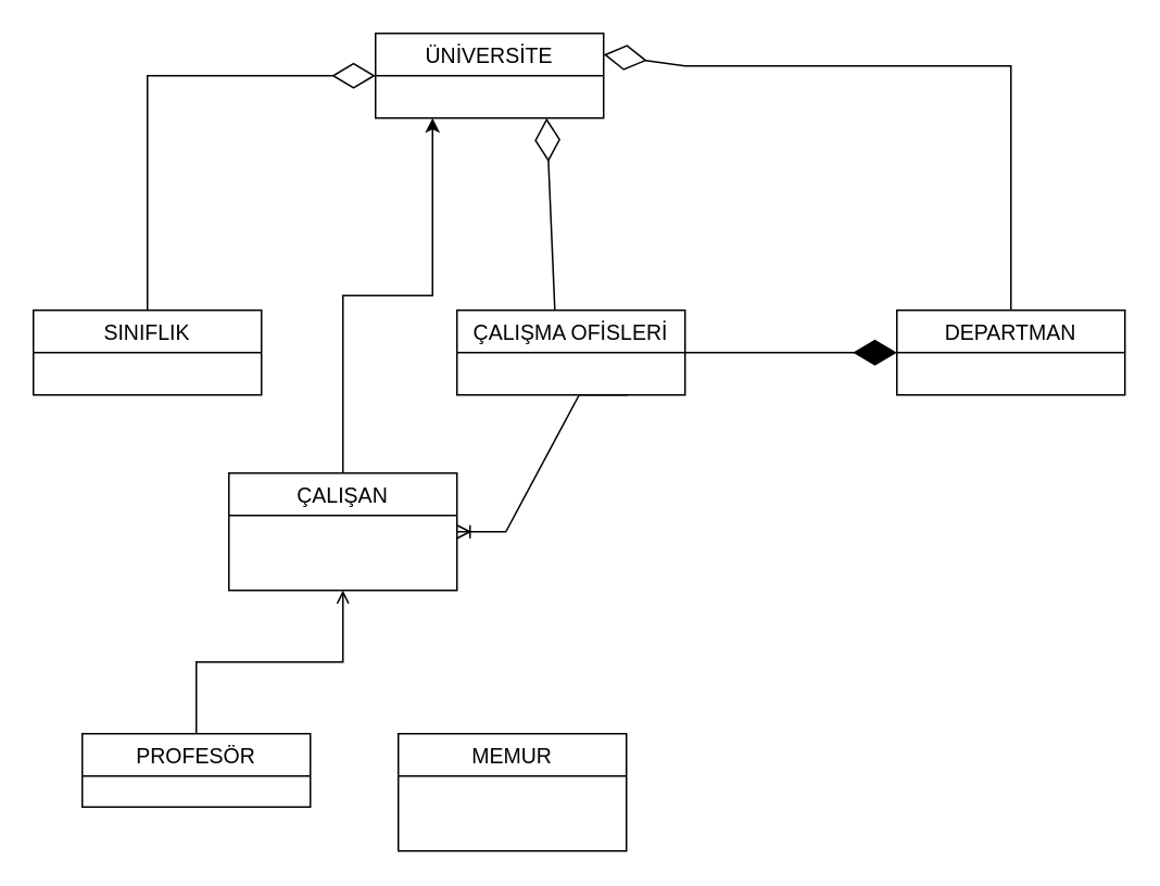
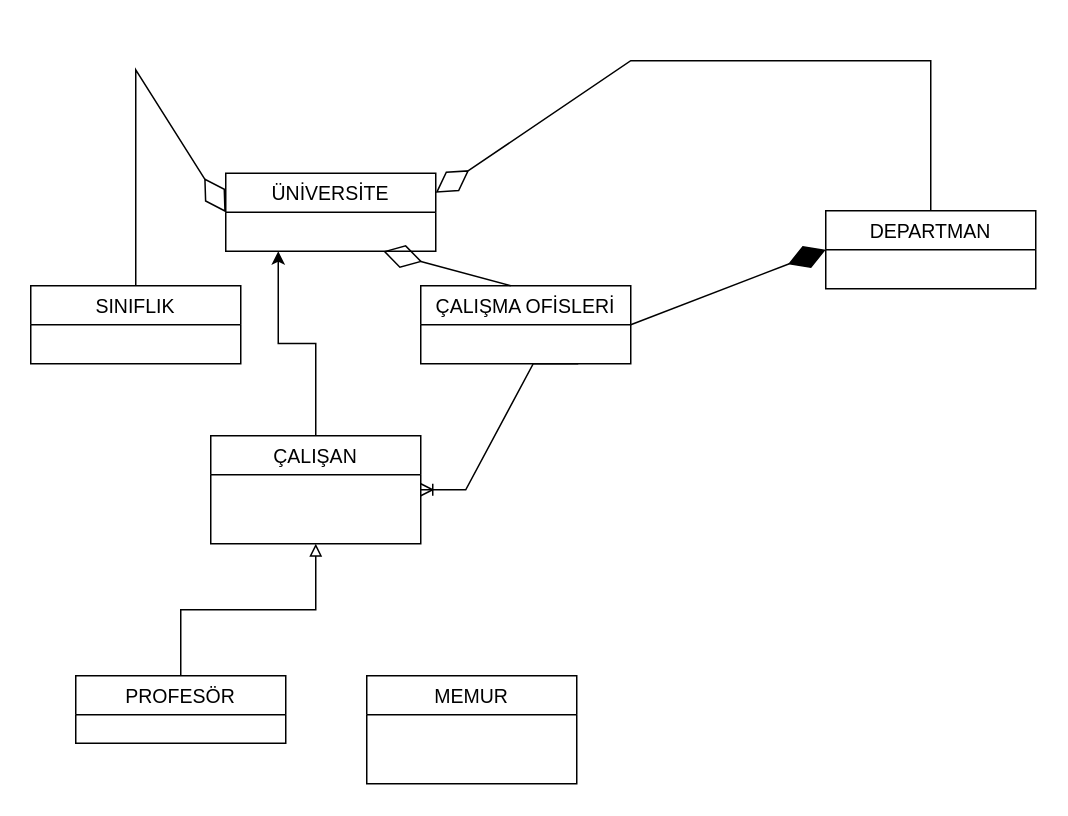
  <mxCell id="0" />
  <mxCell id="1" parent="0" />
- <mxCell id="2" value="ÜNİVERSİTE" style="swimlane;fontStyle=0;childLayout=stackLayout;horizontal=1;startSize=26;fillColor=none;horizontalStack=0;resizeParent=1;resizeParentMax=0;resizeLast=0;collapsible=1;marginBottom=0;fontSize=13;verticalAlign=middle;" vertex="1" parent="1"><mxGeometry x="230" y="20" width="140" height="52" as="geometry" /></mxCell>
+ <mxCell id="2" value="ÜNİVERSİTE" style="swimlane;fontStyle=0;childLayout=stackLayout;horizontal=1;startSize=26;fillColor=none;horizontalStack=0;resizeParent=1;resizeParentMax=0;resizeLast=0;collapsible=1;marginBottom=0;fontSize=13;verticalAlign=middle;" vertex="1" parent="1"><mxGeometry x="150" y="115" width="140" height="52" as="geometry" /></mxCell>
  <mxCell id="3" value="SINIFLIK" style="swimlane;fontStyle=0;childLayout=stackLayout;horizontal=1;startSize=26;fillColor=none;horizontalStack=0;resizeParent=1;resizeParentMax=0;resizeLast=0;collapsible=1;marginBottom=0;fontSize=13;verticalAlign=middle;" vertex="1" parent="1"><mxGeometry x="20" y="190" width="140" height="52" as="geometry" /></mxCell>
  <mxCell id="4" value="ÇALIŞMA OFİSLERİ" style="swimlane;fontStyle=0;childLayout=stackLayout;horizontal=1;startSize=26;fillColor=none;horizontalStack=0;resizeParent=1;resizeParentMax=0;resizeLast=0;collapsible=1;marginBottom=0;fontSize=13;verticalAlign=middle;" vertex="1" parent="1"><mxGeometry x="280" y="190" width="140" height="52" as="geometry" /></mxCell>
- <mxCell id="5" value="DEPARTMAN" style="swimlane;fontStyle=0;childLayout=stackLayout;horizontal=1;startSize=26;fillColor=none;horizontalStack=0;resizeParent=1;resizeParentMax=0;resizeLast=0;collapsible=1;marginBottom=0;fontSize=13;verticalAlign=middle;" vertex="1" parent="1"><mxGeometry x="550" y="190" width="140" height="52" as="geometry" /></mxCell>
+ <mxCell id="5" value="DEPARTMAN" style="swimlane;fontStyle=0;childLayout=stackLayout;horizontal=1;startSize=26;fillColor=none;horizontalStack=0;resizeParent=1;resizeParentMax=0;resizeLast=0;collapsible=1;marginBottom=0;fontSize=13;verticalAlign=middle;" vertex="1" parent="1"><mxGeometry x="550" y="140" width="140" height="52" as="geometry" /></mxCell>
  <mxCell id="6" value="" style="endArrow=diamondThin;endFill=0;endSize=24;html=1;rounded=0;fontSize=13;exitX=0.5;exitY=0;exitDx=0;exitDy=0;entryX=0;entryY=0.5;entryDx=0;entryDy=0;" edge="1" parent="1" source="3" target="2"><mxGeometry width="160" relative="1" as="geometry"><mxPoint x="110" y="320" as="sourcePoint" /><mxPoint x="270" y="320" as="targetPoint" /><Array as="points"><mxPoint x="90" y="46" /></Array></mxGeometry></mxCell>
  <mxCell id="7" value="" style="endArrow=diamondThin;endFill=0;endSize=24;html=1;rounded=0;fontSize=13;exitX=0.429;exitY=0;exitDx=0;exitDy=0;exitPerimeter=0;entryX=0.75;entryY=1;entryDx=0;entryDy=0;" edge="1" parent="1" source="4" target="2"><mxGeometry width="160" relative="1" as="geometry"><mxPoint x="110" y="320" as="sourcePoint" /><mxPoint x="310" y="100" as="targetPoint" /></mxGeometry></mxCell>
  <mxCell id="8" value="" style="endArrow=diamondThin;endFill=0;endSize=24;html=1;rounded=0;fontSize=13;exitX=0.5;exitY=0;exitDx=0;exitDy=0;entryX=1;entryY=0.25;entryDx=0;entryDy=0;" edge="1" parent="1" source="5" target="2"><mxGeometry width="160" relative="1" as="geometry"><mxPoint x="110" y="320" as="sourcePoint" /><mxPoint x="380" y="40" as="targetPoint" /><Array as="points"><mxPoint x="620" y="40" /><mxPoint x="530" y="40" /><mxPoint x="420" y="40" /></Array></mxGeometry></mxCell>
  <mxCell id="9" value="" style="endArrow=diamondThin;endFill=1;endSize=24;html=1;rounded=0;fontSize=13;exitX=1;exitY=0.5;exitDx=0;exitDy=0;entryX=0;entryY=0.5;entryDx=0;entryDy=0;" edge="1" parent="1" source="4" target="5"><mxGeometry width="160" relative="1" as="geometry"><mxPoint x="110" y="320" as="sourcePoint" /><mxPoint x="270" y="320" as="targetPoint" /></mxGeometry></mxCell>
  <mxCell id="10" style="edgeStyle=orthogonalEdgeStyle;rounded=0;orthogonalLoop=1;jettySize=auto;html=1;entryX=0.25;entryY=1;entryDx=0;entryDy=0;fontSize=13;endArrow=classic;endFill=1;" edge="1" parent="1" source="11" target="2"><mxGeometry relative="1" as="geometry" /></mxCell>
  <mxCell id="11" value="ÇALIŞAN" style="swimlane;fontStyle=0;childLayout=stackLayout;horizontal=1;startSize=26;fillColor=none;horizontalStack=0;resizeParent=1;resizeParentMax=0;resizeLast=0;collapsible=1;marginBottom=0;fontSize=13;verticalAlign=middle;" vertex="1" parent="1"><mxGeometry x="140" y="290" width="140" height="72" as="geometry" /></mxCell>
- <mxCell id="12" style="edgeStyle=orthogonalEdgeStyle;rounded=0;orthogonalLoop=1;jettySize=auto;html=1;entryX=0.5;entryY=1;entryDx=0;entryDy=0;fontSize=13;endArrow=open;endFill=0;" edge="1" parent="1" source="13" target="11"><mxGeometry relative="1" as="geometry" /></mxCell>
+ <mxCell id="12" style="edgeStyle=orthogonalEdgeStyle;rounded=0;orthogonalLoop=1;jettySize=auto;html=1;entryX=0.5;entryY=1;entryDx=0;entryDy=0;fontSize=13;endArrow=block;endFill=0;" edge="1" parent="1" source="13" target="11"><mxGeometry relative="1" as="geometry" /></mxCell>
  <mxCell id="13" value="PROFESÖR" style="swimlane;fontStyle=0;childLayout=stackLayout;horizontal=1;startSize=26;fillColor=none;horizontalStack=0;resizeParent=1;resizeParentMax=0;resizeLast=0;collapsible=1;marginBottom=0;fontSize=13;verticalAlign=middle;" vertex="1" parent="1"><mxGeometry x="50" y="450" width="140" height="45" as="geometry" /></mxCell>
  <mxCell id="14" value="MEMUR" style="swimlane;fontStyle=0;childLayout=stackLayout;horizontal=1;startSize=26;fillColor=none;horizontalStack=0;resizeParent=1;resizeParentMax=0;resizeLast=0;collapsible=1;marginBottom=0;fontSize=13;verticalAlign=middle;" vertex="1" parent="1"><mxGeometry x="244" y="450" width="140" height="72" as="geometry" /></mxCell>
  <mxCell id="15" value="" style="edgeStyle=entityRelationEdgeStyle;fontSize=12;html=1;endArrow=ERoneToMany;rounded=0;entryX=1;entryY=0.5;entryDx=0;entryDy=0;exitX=0.75;exitY=1;exitDx=0;exitDy=0;" edge="1" parent="1" source="4" target="11"><mxGeometry width="100" height="100" relative="1" as="geometry"><mxPoint x="340" y="240" as="sourcePoint" /><mxPoint x="640" y="400" as="targetPoint" /></mxGeometry></mxCell>
